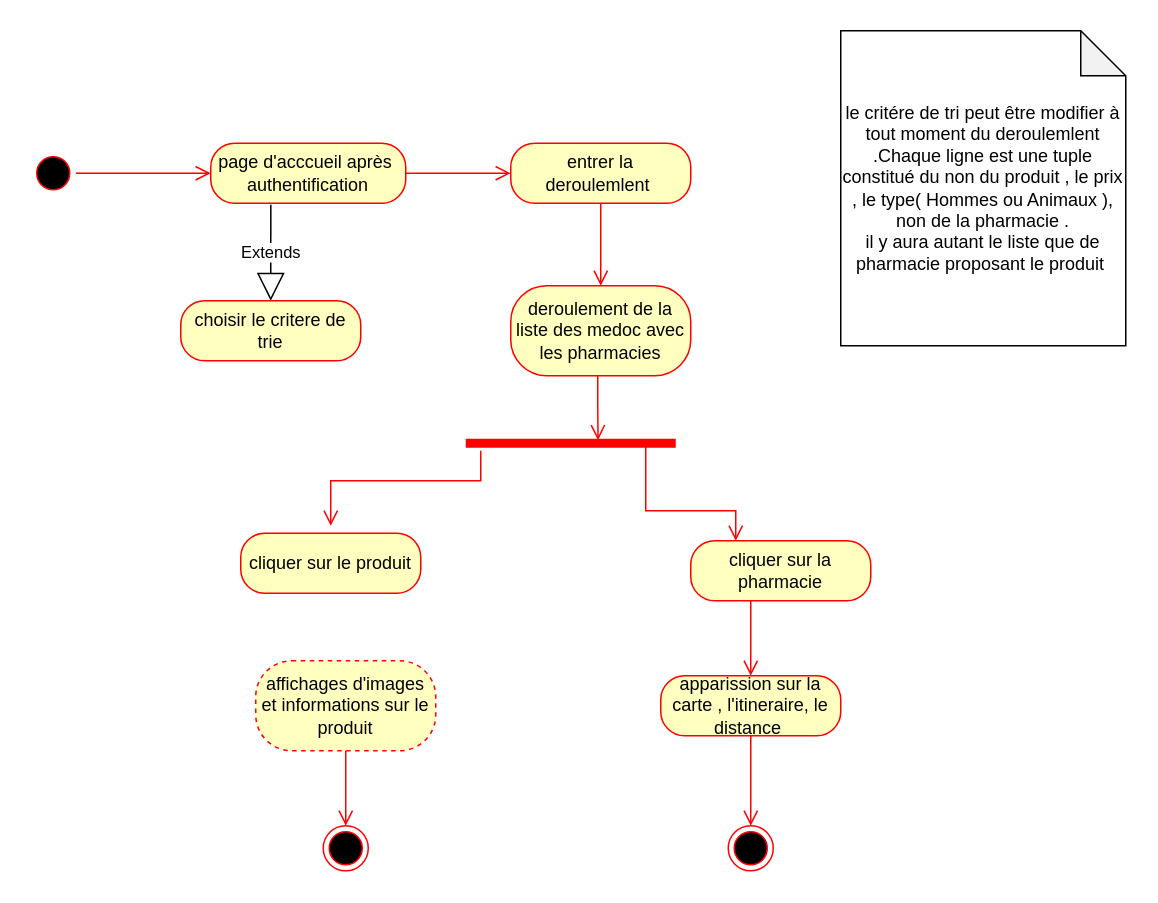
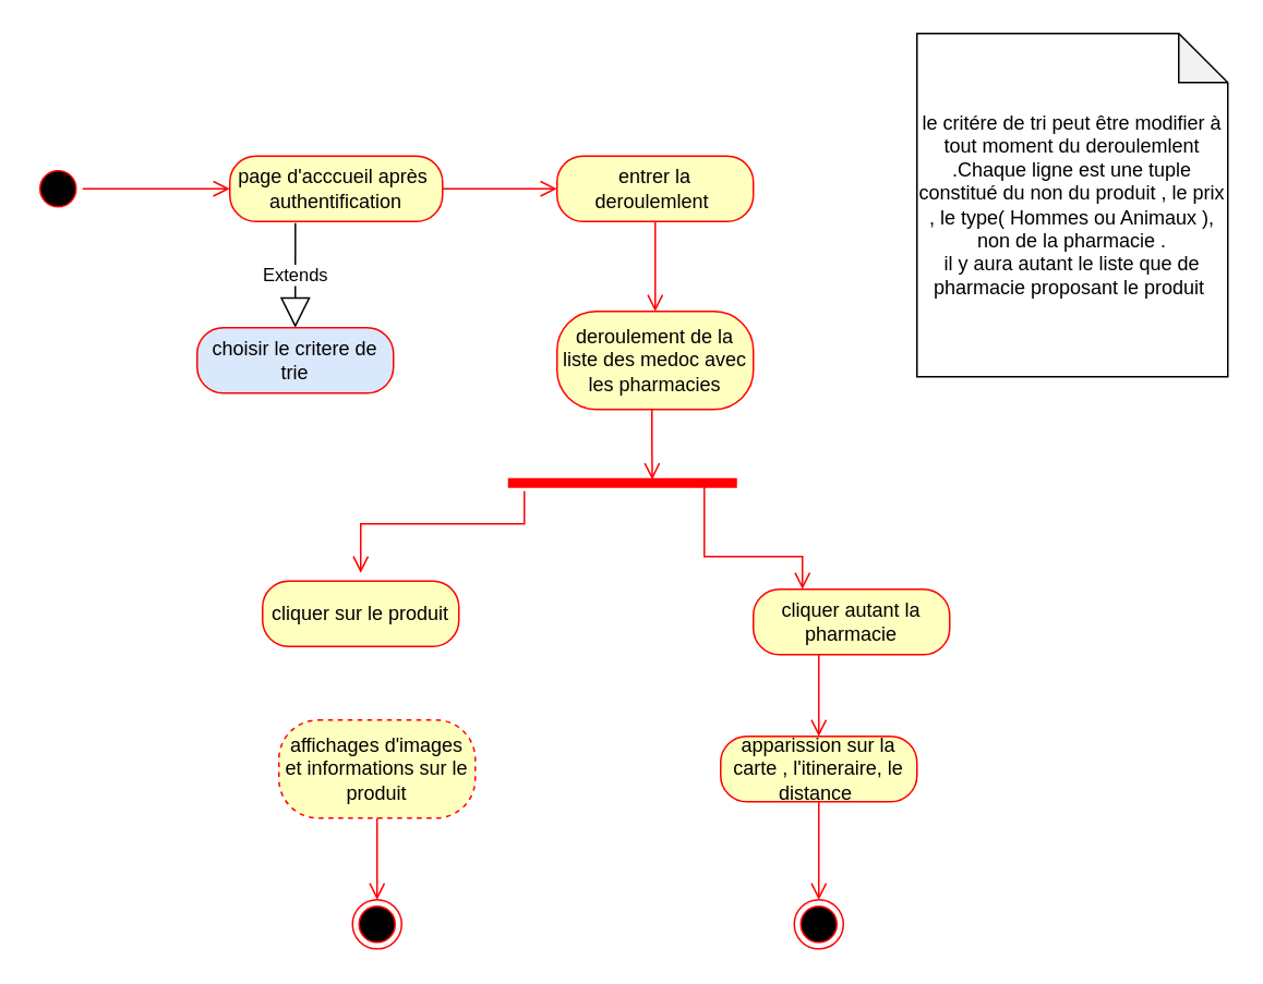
  <mxCell id="0" />
  <mxCell id="1" parent="0" />
  <mxCell id="2" value="" style="ellipse;html=1;shape=startState;fillColor=#000000;strokeColor=#ff0000;" vertex="1" parent="1"><mxGeometry x="20" y="100" width="30" height="30" as="geometry" /></mxCell>
  <mxCell id="3" value="" style="edgeStyle=orthogonalEdgeStyle;html=1;verticalAlign=bottom;endArrow=open;endSize=8;strokeColor=#ff0000;rounded=0;" edge="1" source="2" parent="1"><mxGeometry relative="1" as="geometry"><mxPoint x="140" y="115" as="targetPoint" /><Array as="points"><mxPoint x="130" y="115" /></Array></mxGeometry></mxCell>
  <mxCell id="4" value="page d'acccueil après&amp;nbsp; authentification" style="rounded=1;whiteSpace=wrap;html=1;arcSize=40;fontColor=#000000;fillColor=#ffffc0;strokeColor=#ff0000;" vertex="1" parent="1"><mxGeometry x="140" y="95" width="130" height="40" as="geometry" /></mxCell>
  <mxCell id="5" value="" style="edgeStyle=orthogonalEdgeStyle;html=1;verticalAlign=bottom;endArrow=open;endSize=8;strokeColor=#ff0000;rounded=0;" edge="1" source="4" parent="1"><mxGeometry relative="1" as="geometry"><mxPoint x="340" y="115" as="targetPoint" /><Array as="points"><mxPoint x="330" y="115" /></Array></mxGeometry></mxCell>
  <mxCell id="6" value="entrer la deroulemlent&amp;nbsp;" style="rounded=1;whiteSpace=wrap;html=1;arcSize=40;fontColor=#000000;fillColor=#ffffc0;strokeColor=#ff0000;" vertex="1" parent="1"><mxGeometry x="340" y="95" width="120" height="40" as="geometry" /></mxCell>
  <mxCell id="7" value="" style="edgeStyle=orthogonalEdgeStyle;html=1;verticalAlign=bottom;endArrow=open;endSize=8;strokeColor=#ff0000;rounded=0;entryX=0.5;entryY=0;entryDx=0;entryDy=0;" edge="1" source="6" parent="1" target="8"><mxGeometry relative="1" as="geometry"><mxPoint x="400" y="195" as="targetPoint" /></mxGeometry></mxCell>
  <mxCell id="8" value="deroulement de la liste des medoc avec les pharmacies" style="rounded=1;whiteSpace=wrap;html=1;arcSize=40;fontColor=#000000;fillColor=#ffffc0;strokeColor=#ff0000;" vertex="1" parent="1"><mxGeometry x="340" y="190" width="120" height="60" as="geometry" /></mxCell>
  <mxCell id="9" value="" style="edgeStyle=orthogonalEdgeStyle;html=1;verticalAlign=bottom;endArrow=open;endSize=8;strokeColor=#ff0000;rounded=0;entryX=0.63;entryY=0.3;entryDx=0;entryDy=0;entryPerimeter=0;" edge="1" source="8" parent="1" target="14"><mxGeometry relative="1" as="geometry"><mxPoint x="400" y="300" as="targetPoint" /><Array as="points"><mxPoint x="398" y="270" /><mxPoint x="398" y="270" /></Array></mxGeometry></mxCell>
  <mxCell id="10" value="Extends" style="endArrow=block;endSize=16;endFill=0;html=1;rounded=0;exitX=0.308;exitY=1.025;exitDx=0;exitDy=0;exitPerimeter=0;" edge="1" parent="1" source="4"><mxGeometry width="160" relative="1" as="geometry"><mxPoint x="125" y="160" as="sourcePoint" /><mxPoint x="180" y="200" as="targetPoint" /></mxGeometry></mxCell>
- <mxCell id="11" value="choisir le critere de trie" style="rounded=1;whiteSpace=wrap;html=1;arcSize=40;fontColor=#000000;fillColor=#ffffc0;strokeColor=#ff0000;" vertex="1" parent="1"><mxGeometry x="120" y="200" width="120" height="40" as="geometry" /></mxCell>
+ <mxCell id="11" value="choisir le critere de trie" style="rounded=1;whiteSpace=wrap;html=1;arcSize=40;fontColor=#000000;fillColor=#dae8fc;strokeColor=#ff0000;" vertex="1" parent="1"><mxGeometry x="120" y="200" width="120" height="40" as="geometry" /></mxCell>
  <mxCell id="12" value="cliquer sur le produit" style="rounded=1;whiteSpace=wrap;html=1;arcSize=40;fontColor=#000000;fillColor=#ffffc0;strokeColor=#ff0000;" vertex="1" parent="1"><mxGeometry x="160" y="355" width="120" height="40" as="geometry" /></mxCell>
  <mxCell id="13" value="le critére de tri peut être modifier à tout moment du deroulemlent .Chaque ligne est une tuple constitué du non du produit , le prix , le type( Hommes ou Animaux ), non de la pharmacie .&lt;br&gt;il y aura autant le liste que de pharmacie proposant le produit&amp;nbsp;" style="shape=note;whiteSpace=wrap;html=1;backgroundOutline=1;darkOpacity=0.05;" vertex="1" parent="1"><mxGeometry x="560" y="20" width="190" height="210" as="geometry" /></mxCell>
  <mxCell id="14" value="" style="shape=line;html=1;strokeWidth=6;strokeColor=#ff0000;" vertex="1" parent="1"><mxGeometry x="310" y="290" width="140" height="10" as="geometry" /></mxCell>
  <mxCell id="15" value="" style="edgeStyle=orthogonalEdgeStyle;html=1;verticalAlign=bottom;endArrow=open;endSize=8;strokeColor=#ff0000;rounded=0;" edge="1" parent="1"><mxGeometry relative="1" as="geometry"><mxPoint x="220" y="350" as="targetPoint" /><mxPoint x="320" y="300" as="sourcePoint" /><Array as="points"><mxPoint x="320" y="320" /><mxPoint x="220" y="320" /></Array></mxGeometry></mxCell>
- <mxCell id="16" value="cliquer sur la pharmacie" style="rounded=1;whiteSpace=wrap;html=1;arcSize=40;fontColor=#000000;fillColor=#ffffc0;strokeColor=#ff0000;" vertex="1" parent="1"><mxGeometry x="460" y="360" width="120" height="40" as="geometry" /></mxCell>
+ <mxCell id="16" value="cliquer autant la pharmacie" style="rounded=1;whiteSpace=wrap;html=1;arcSize=40;fontColor=#000000;fillColor=#ffffc0;strokeColor=#ff0000;" vertex="1" parent="1"><mxGeometry x="460" y="360" width="120" height="40" as="geometry" /></mxCell>
  <mxCell id="17" value="" style="edgeStyle=orthogonalEdgeStyle;html=1;verticalAlign=bottom;endArrow=open;endSize=8;strokeColor=#ff0000;rounded=0;" edge="1" parent="1" source="16"><mxGeometry relative="1" as="geometry"><mxPoint x="500" y="450" as="targetPoint" /><Array as="points"><mxPoint x="500" y="430" /><mxPoint x="500" y="430" /></Array></mxGeometry></mxCell>
  <mxCell id="18" value="" style="edgeStyle=orthogonalEdgeStyle;html=1;verticalAlign=bottom;endArrow=open;endSize=8;strokeColor=#ff0000;rounded=0;exitX=1;exitY=0.5;exitDx=0;exitDy=0;exitPerimeter=0;" edge="1" parent="1"><mxGeometry relative="1" as="geometry"><mxPoint x="490" y="360" as="targetPoint" /><mxPoint x="440" y="295" as="sourcePoint" /><Array as="points"><mxPoint x="430" y="295" /><mxPoint x="430" y="340" /><mxPoint x="490" y="340" /><mxPoint x="490" y="360" /></Array></mxGeometry></mxCell>
  <mxCell id="19" value="apparission sur la carte , l'itineraire, le distance&amp;nbsp;" style="rounded=1;whiteSpace=wrap;html=1;arcSize=40;fontColor=#000000;fillColor=#ffffc0;strokeColor=#ff0000;" vertex="1" parent="1"><mxGeometry x="440" y="450" width="120" height="40" as="geometry" /></mxCell>
  <mxCell id="20" value="" style="edgeStyle=orthogonalEdgeStyle;html=1;verticalAlign=bottom;endArrow=open;endSize=8;strokeColor=#ff0000;rounded=0;" edge="1" source="19" parent="1"><mxGeometry relative="1" as="geometry"><mxPoint x="500" y="550" as="targetPoint" /></mxGeometry></mxCell>
  <mxCell id="21" value="" style="ellipse;html=1;shape=endState;fillColor=#000000;strokeColor=#ff0000;" vertex="1" parent="1"><mxGeometry x="485" y="550" width="30" height="30" as="geometry" /></mxCell>
  <mxCell id="22" value="affichages d'images et informations sur le produit" style="rounded=1;whiteSpace=wrap;html=1;arcSize=40;fontColor=#000000;fillColor=#ffffc0;strokeColor=#ff0000;dashed=1;" vertex="1" parent="1"><mxGeometry x="170" y="440" width="120" height="60" as="geometry" /></mxCell>
  <mxCell id="23" value="" style="edgeStyle=orthogonalEdgeStyle;html=1;verticalAlign=bottom;endArrow=open;endSize=8;strokeColor=#ff0000;rounded=0;" edge="1" source="22" parent="1"><mxGeometry relative="1" as="geometry"><mxPoint x="230" y="550" as="targetPoint" /></mxGeometry></mxCell>
  <mxCell id="24" value="" style="ellipse;html=1;shape=endState;fillColor=#000000;strokeColor=#ff0000;" vertex="1" parent="1"><mxGeometry x="215" y="550" width="30" height="30" as="geometry" /></mxCell>
